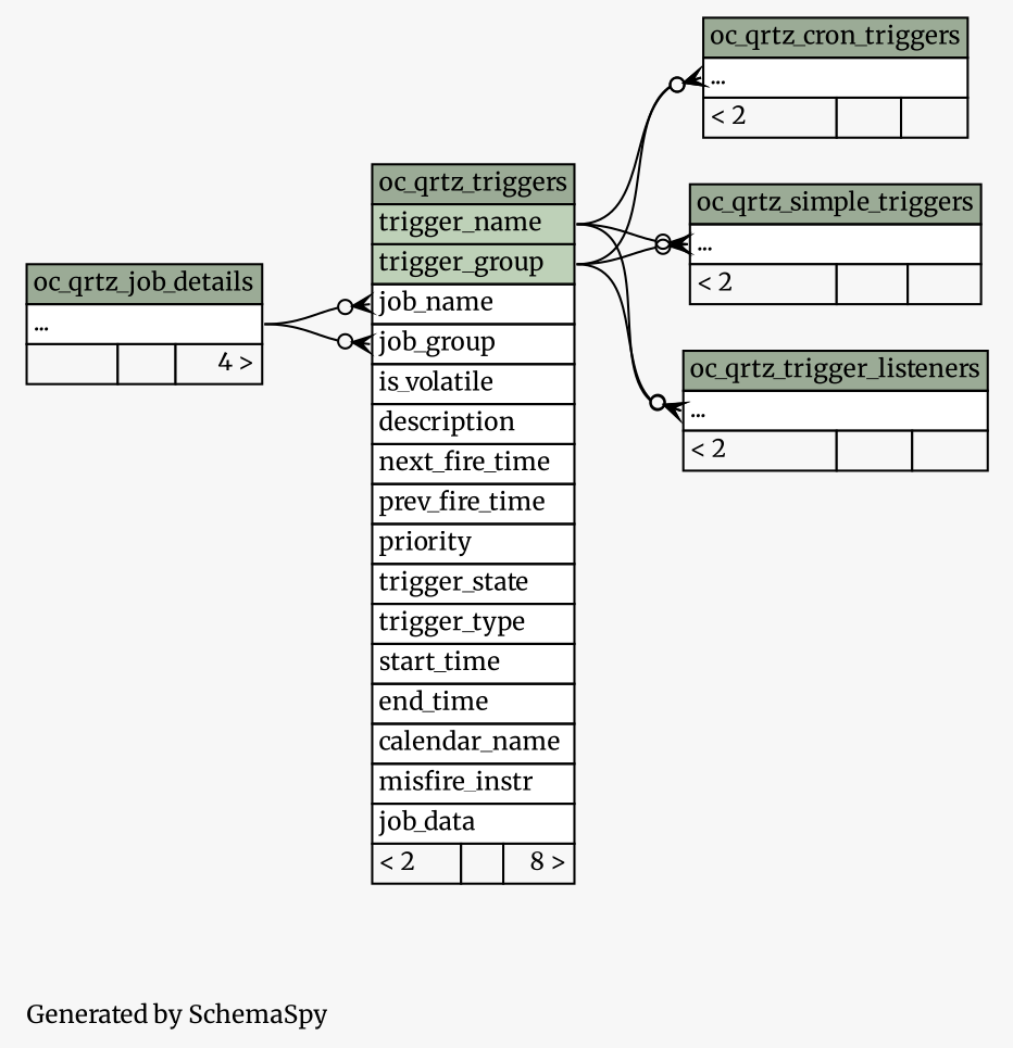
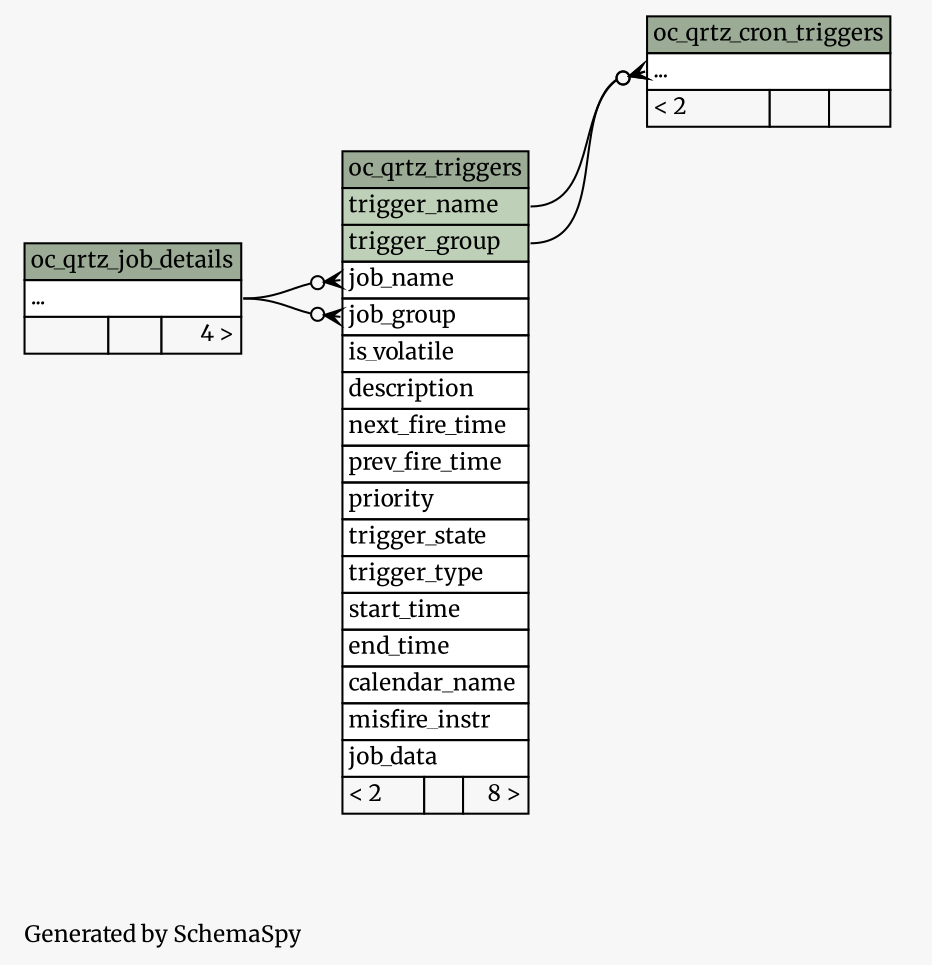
  digraph {
    bgcolor="#f7f7f7"
    fontname=Merriweather
    fontsize=11
    label="\nGenerated by SchemaSpy"
    labeljust=l
    nodesep=0.18
    rankdir=RL
    ranksep=0.46
    node [fontname=Merriweather fontsize=11 shape=plaintext]
    edge [arrowhead=none arrowsize=0.8 arrowtail=crowodot dir=back fontname=Merriweather headport="trigger_group:e" tailport="elipses:w"]
    n1 [label=<     <TABLE BORDER="0" CELLBORDER="1" CELLSPACING="0" BGCOLOR="#ffffff">       <TR><TD COLSPAN="3" BGCOLOR="#9bab96" ALIGN="CENTER">oc_qrtz_triggers</TD></TR>       <TR><TD PORT="trigger_name" COLSPAN="3" BGCOLOR="#bed1b8" ALIGN="LEFT">trigger_name</TD></TR>       <TR><TD PORT="trigger_group" COLSPAN="3" BGCOLOR="#bed1b8" ALIGN="LEFT">trigger_group</TD></TR>       <TR><TD PORT="job_name" COLSPAN="3" ALIGN="LEFT">job_name</TD></TR>       <TR><TD PORT="job_group" COLSPAN="3" ALIGN="LEFT">job_group</TD></TR>       <TR><TD PORT="is_volatile" COLSPAN="3" ALIGN="LEFT">is_volatile</TD></TR>       <TR><TD PORT="description" COLSPAN="3" ALIGN="LEFT">description</TD></TR>       <TR><TD PORT="next_fire_time" COLSPAN="3" ALIGN="LEFT">next_fire_time</TD></TR>       <TR><TD PORT="prev_fire_time" COLSPAN="3" ALIGN="LEFT">prev_fire_time</TD></TR>       <TR><TD PORT="priority" COLSPAN="3" ALIGN="LEFT">priority</TD></TR>       <TR><TD PORT="trigger_state" COLSPAN="3" ALIGN="LEFT">trigger_state</TD></TR>       <TR><TD PORT="trigger_type" COLSPAN="3" ALIGN="LEFT">trigger_type</TD></TR>       <TR><TD PORT="start_time" COLSPAN="3" ALIGN="LEFT">start_time</TD></TR>       <TR><TD PORT="end_time" COLSPAN="3" ALIGN="LEFT">end_time</TD></TR>       <TR><TD PORT="calendar_name" COLSPAN="3" ALIGN="LEFT">calendar_name</TD></TR>       <TR><TD PORT="misfire_instr" COLSPAN="3" ALIGN="LEFT">misfire_instr</TD></TR>       <TR><TD PORT="job_data" COLSPAN="3" ALIGN="LEFT">job_data</TD></TR>       <TR><TD ALIGN="LEFT" BGCOLOR="#f7f7f7">&lt; 2</TD><TD ALIGN="RIGHT" BGCOLOR="#f7f7f7">  </TD><TD ALIGN="RIGHT" BGCOLOR="#f7f7f7">8 &gt;</TD></TR>     </TABLE>>]
    n2 [label=<     <TABLE BORDER="0" CELLBORDER="1" CELLSPACING="0" BGCOLOR="#ffffff">       <TR><TD COLSPAN="3" BGCOLOR="#9bab96" ALIGN="CENTER">oc_qrtz_job_details</TD></TR>       <TR><TD PORT="elipses" COLSPAN="3" ALIGN="LEFT">...</TD></TR>       <TR><TD ALIGN="LEFT" BGCOLOR="#f7f7f7">  </TD><TD ALIGN="RIGHT" BGCOLOR="#f7f7f7">  </TD><TD ALIGN="RIGHT" BGCOLOR="#f7f7f7">4 &gt;</TD></TR>     </TABLE>>]
    n3 [label=<     <TABLE BORDER="0" CELLBORDER="1" CELLSPACING="0" BGCOLOR="#ffffff">       <TR><TD COLSPAN="3" BGCOLOR="#9bab96" ALIGN="CENTER">oc_qrtz_cron_triggers</TD></TR>       <TR><TD PORT="elipses" COLSPAN="3" ALIGN="LEFT">...</TD></TR>       <TR><TD ALIGN="LEFT" BGCOLOR="#f7f7f7">&lt; 2</TD><TD ALIGN="RIGHT" BGCOLOR="#f7f7f7">  </TD><TD ALIGN="RIGHT" BGCOLOR="#f7f7f7">  </TD></TR>     </TABLE>>]
-   n4 [label=<     <TABLE BORDER="0" CELLBORDER="1" CELLSPACING="0" BGCOLOR="#ffffff">       <TR><TD COLSPAN="3" BGCOLOR="#9bab96" ALIGN="CENTER">oc_qrtz_simple_triggers</TD></TR>       <TR><TD PORT="elipses" COLSPAN="3" ALIGN="LEFT">...</TD></TR>       <TR><TD ALIGN="LEFT" BGCOLOR="#f7f7f7">&lt; 2</TD><TD ALIGN="RIGHT" BGCOLOR="#f7f7f7">  </TD><TD ALIGN="RIGHT" BGCOLOR="#f7f7f7">  </TD></TR>     </TABLE>>]
-   n5 [label=<     <TABLE BORDER="0" CELLBORDER="1" CELLSPACING="0" BGCOLOR="#ffffff">       <TR><TD COLSPAN="3" BGCOLOR="#9bab96" ALIGN="CENTER">oc_qrtz_trigger_listeners</TD></TR>       <TR><TD PORT="elipses" COLSPAN="3" ALIGN="LEFT">...</TD></TR>       <TR><TD ALIGN="LEFT" BGCOLOR="#f7f7f7">&lt; 2</TD><TD ALIGN="RIGHT" BGCOLOR="#f7f7f7">  </TD><TD ALIGN="RIGHT" BGCOLOR="#f7f7f7">  </TD></TR>     </TABLE>>]
    n1 -> n2 [headport="elipses:e" tailport="job_group:w"]
    n1 -> n2 [headport="elipses:e" tailport="job_name:w"]
    n3 -> n1
    n3 -> n1 [headport="trigger_name:e"]
-   n4 -> n1
-   n4 -> n1 [headport="trigger_name:e"]
-   n5 -> n1
-   n5 -> n1 [headport="trigger_name:e"]
  }
